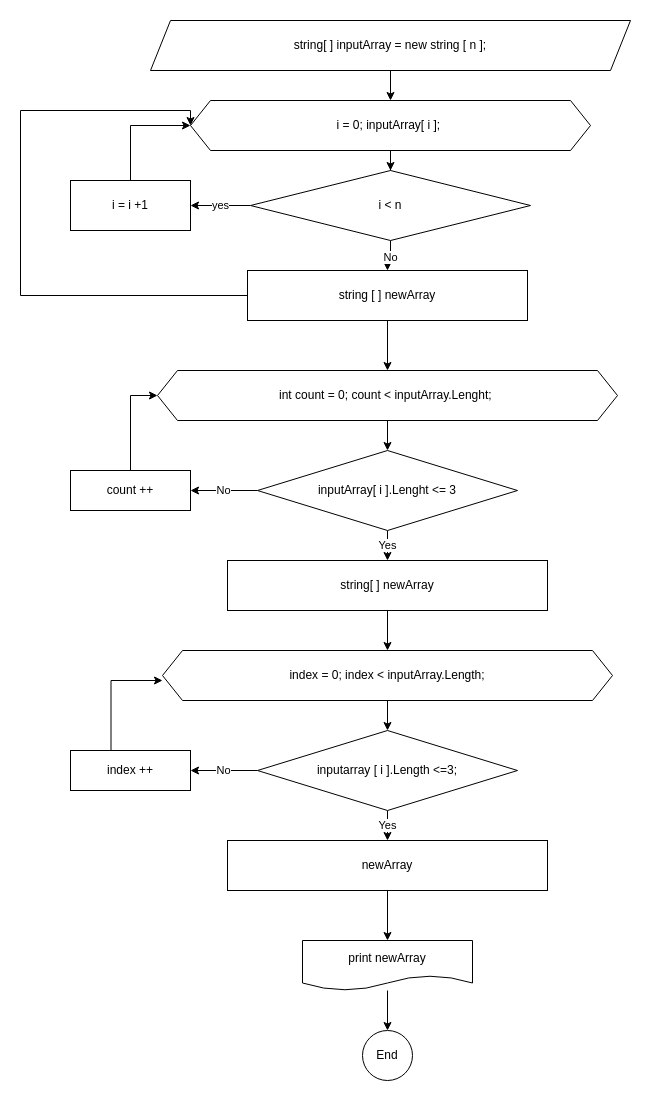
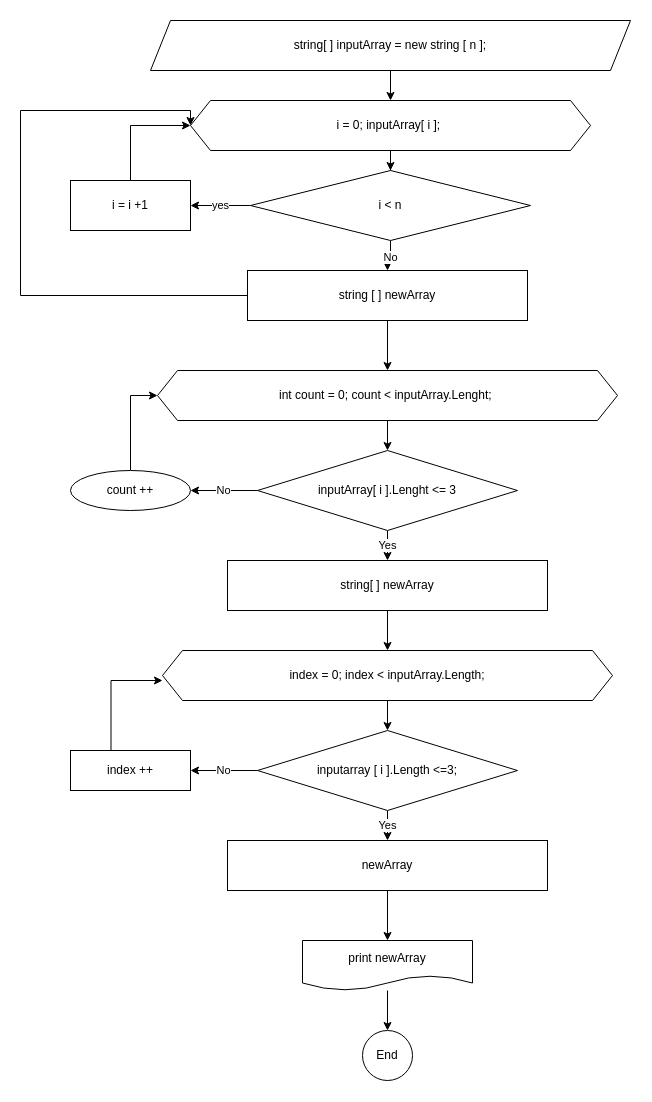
  <mxCell id="0" />
  <mxCell id="1" parent="0" />
  <mxCell id="2" value="" style="edgeStyle=orthogonalEdgeStyle;rounded=0;orthogonalLoop=1;jettySize=auto;html=1;" edge="1" parent="1" source="3" target="5"><mxGeometry relative="1" as="geometry" /></mxCell>
  <mxCell id="3" value="string[ ] inputArray = new string [ n ];" style="shape=parallelogram;perimeter=parallelogramPerimeter;whiteSpace=wrap;html=1;fixedSize=1;" vertex="1" parent="1"><mxGeometry x="150" y="20" width="480" height="50" as="geometry" /></mxCell>
  <mxCell id="4" value="" style="edgeStyle=orthogonalEdgeStyle;rounded=0;orthogonalLoop=1;jettySize=auto;html=1;" edge="1" parent="1" source="5" target="8"><mxGeometry relative="1" as="geometry" /></mxCell>
  <mxCell id="5" value="i = 0; inputArray[ i ];&amp;nbsp;" style="shape=hexagon;perimeter=hexagonPerimeter2;whiteSpace=wrap;html=1;fixedSize=1;" vertex="1" parent="1"><mxGeometry x="190" y="100" width="400" height="50" as="geometry" /></mxCell>
  <mxCell id="6" value="yes" style="edgeStyle=orthogonalEdgeStyle;rounded=0;orthogonalLoop=1;jettySize=auto;html=1;" edge="1" parent="1" source="8" target="10"><mxGeometry relative="1" as="geometry" /></mxCell>
  <mxCell id="7" value="No" style="edgeStyle=orthogonalEdgeStyle;rounded=0;orthogonalLoop=1;jettySize=auto;html=1;" edge="1" parent="1" source="8" target="13"><mxGeometry relative="1" as="geometry" /></mxCell>
  <mxCell id="8" value="i &amp;lt; n" style="rhombus;whiteSpace=wrap;html=1;" vertex="1" parent="1"><mxGeometry x="250" y="170" width="280" height="70" as="geometry" /></mxCell>
  <mxCell id="9" style="edgeStyle=orthogonalEdgeStyle;rounded=0;orthogonalLoop=1;jettySize=auto;html=1;entryX=0;entryY=0.5;entryDx=0;entryDy=0;" edge="1" parent="1" source="10" target="5"><mxGeometry relative="1" as="geometry" /></mxCell>
  <mxCell id="10" value="i = i +1" style="rounded=0;whiteSpace=wrap;html=1;" vertex="1" parent="1"><mxGeometry x="70" y="180" width="120" height="50" as="geometry" /></mxCell>
  <mxCell id="11" style="edgeStyle=orthogonalEdgeStyle;rounded=0;orthogonalLoop=1;jettySize=auto;html=1;entryX=0;entryY=0.5;entryDx=0;entryDy=0;" edge="1" parent="1" source="13" target="5"><mxGeometry relative="1" as="geometry"><Array as="points"><mxPoint x="20" y="295" /><mxPoint x="20" y="110" /><mxPoint x="190" y="110" /></Array></mxGeometry></mxCell>
  <mxCell id="12" value="" style="edgeStyle=orthogonalEdgeStyle;rounded=0;orthogonalLoop=1;jettySize=auto;html=1;" edge="1" parent="1" source="13" target="15"><mxGeometry relative="1" as="geometry" /></mxCell>
  <mxCell id="13" value="string [ ] newArray" style="rounded=0;whiteSpace=wrap;html=1;" vertex="1" parent="1"><mxGeometry x="247" y="270" width="280" height="50" as="geometry" /></mxCell>
  <mxCell id="14" value="" style="edgeStyle=orthogonalEdgeStyle;rounded=0;orthogonalLoop=1;jettySize=auto;html=1;" edge="1" parent="1" source="15" target="18"><mxGeometry relative="1" as="geometry" /></mxCell>
  <mxCell id="15" value="int count = 0; count &amp;lt; inputArray.Lenght;&amp;nbsp;" style="shape=hexagon;perimeter=hexagonPerimeter2;whiteSpace=wrap;html=1;fixedSize=1;" vertex="1" parent="1"><mxGeometry x="157" y="370" width="460" height="50" as="geometry" /></mxCell>
  <mxCell id="16" value="Yes" style="edgeStyle=orthogonalEdgeStyle;rounded=0;orthogonalLoop=1;jettySize=auto;html=1;" edge="1" parent="1" source="18" target="20"><mxGeometry relative="1" as="geometry" /></mxCell>
  <mxCell id="17" value="No" style="edgeStyle=orthogonalEdgeStyle;rounded=0;orthogonalLoop=1;jettySize=auto;html=1;" edge="1" parent="1" source="18" target="22"><mxGeometry relative="1" as="geometry" /></mxCell>
  <mxCell id="18" value="inputArray[ i ].Lenght &amp;lt;= 3" style="rhombus;whiteSpace=wrap;html=1;" vertex="1" parent="1"><mxGeometry x="257" y="450" width="260" height="80" as="geometry" /></mxCell>
  <mxCell id="19" value="" style="edgeStyle=orthogonalEdgeStyle;rounded=0;orthogonalLoop=1;jettySize=auto;html=1;" edge="1" parent="1" source="20" target="24"><mxGeometry relative="1" as="geometry" /></mxCell>
  <mxCell id="20" value="string[ ] newArray" style="rounded=0;whiteSpace=wrap;html=1;" vertex="1" parent="1"><mxGeometry x="227" y="560" width="320" height="50" as="geometry" /></mxCell>
  <mxCell id="21" style="edgeStyle=orthogonalEdgeStyle;rounded=0;orthogonalLoop=1;jettySize=auto;html=1;entryX=0;entryY=0.5;entryDx=0;entryDy=0;" edge="1" parent="1" source="22" target="15"><mxGeometry relative="1" as="geometry" /></mxCell>
- <mxCell id="22" value="count ++" style="rounded=0;whiteSpace=wrap;html=1;" vertex="1" parent="1"><mxGeometry x="70" y="470" width="120" height="40" as="geometry" /></mxCell>
+ <mxCell id="22" value="count ++" style="ellipse;whiteSpace=wrap;html=1;" vertex="1" parent="1"><mxGeometry x="70" y="470" width="120" height="40" as="geometry" /></mxCell>
  <mxCell id="23" value="" style="edgeStyle=orthogonalEdgeStyle;rounded=0;orthogonalLoop=1;jettySize=auto;html=1;" edge="1" parent="1" source="24" target="27"><mxGeometry relative="1" as="geometry" /></mxCell>
  <mxCell id="24" value="index = 0; index &amp;lt; inputArray.Length;" style="shape=hexagon;perimeter=hexagonPerimeter2;whiteSpace=wrap;html=1;fixedSize=1;" vertex="1" parent="1"><mxGeometry x="162" y="650" width="450" height="50" as="geometry" /></mxCell>
  <mxCell id="25" value="No" style="edgeStyle=orthogonalEdgeStyle;rounded=0;orthogonalLoop=1;jettySize=auto;html=1;" edge="1" parent="1" source="27" target="29"><mxGeometry relative="1" as="geometry" /></mxCell>
  <mxCell id="26" value="Yes" style="edgeStyle=orthogonalEdgeStyle;rounded=0;orthogonalLoop=1;jettySize=auto;html=1;" edge="1" parent="1" source="27" target="31"><mxGeometry relative="1" as="geometry" /></mxCell>
  <mxCell id="27" value="inputarray [ i ].Length &amp;lt;=3;" style="rhombus;whiteSpace=wrap;html=1;" vertex="1" parent="1"><mxGeometry x="257" y="730" width="260" height="80" as="geometry" /></mxCell>
  <mxCell id="28" style="edgeStyle=orthogonalEdgeStyle;rounded=0;orthogonalLoop=1;jettySize=auto;html=1;" edge="1" parent="1"><mxGeometry relative="1" as="geometry"><mxPoint x="162" y="680" as="targetPoint" /><mxPoint x="132" y="760" as="sourcePoint" /><Array as="points"><mxPoint x="132.5" y="761" /><mxPoint x="110.5" y="761" /><mxPoint x="110.5" y="680" /></Array></mxGeometry></mxCell>
  <mxCell id="29" value="index ++" style="rounded=0;whiteSpace=wrap;html=1;" vertex="1" parent="1"><mxGeometry x="70" y="750" width="120" height="40" as="geometry" /></mxCell>
  <mxCell id="30" value="" style="edgeStyle=orthogonalEdgeStyle;rounded=0;orthogonalLoop=1;jettySize=auto;html=1;" edge="1" parent="1" source="31" target="33"><mxGeometry relative="1" as="geometry" /></mxCell>
  <mxCell id="31" value="newArray" style="rounded=0;whiteSpace=wrap;html=1;" vertex="1" parent="1"><mxGeometry x="227" y="840" width="320" height="50" as="geometry" /></mxCell>
  <mxCell id="32" value="" style="edgeStyle=orthogonalEdgeStyle;rounded=0;orthogonalLoop=1;jettySize=auto;html=1;" edge="1" parent="1" source="33" target="34"><mxGeometry relative="1" as="geometry" /></mxCell>
  <mxCell id="33" value="print newArray" style="shape=document;whiteSpace=wrap;html=1;boundedLbl=1;" vertex="1" parent="1"><mxGeometry x="302" y="940" width="170" height="50" as="geometry" /></mxCell>
  <mxCell id="34" value="End" style="ellipse;whiteSpace=wrap;html=1;aspect=fixed;" vertex="1" parent="1"><mxGeometry x="362" y="1030" width="50" height="50" as="geometry" /></mxCell>
